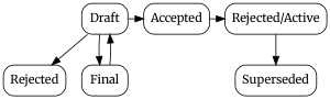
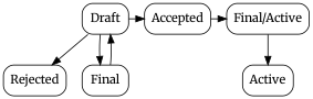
  digraph {
    fontname=Merriweather
    node [fontname=Merriweather shape=box style=rounded]
    edge [fontname=Merriweather]
    Accepted
    Draft
-   "Final/Active" [label="Rejected/Active"]
+   "Final/Active"
    Rejected
    n5 [label=Final]
-   Superseded
+   Superseded [label=Active]
    subgraph sub_1 {
      rank=same
      Accepted
      Draft
      "Final/Active"
    }
    Accepted -> "Final/Active"
    Draft -> Accepted
    Draft -> Rejected
    Draft -> n5
    "Final/Active" -> Superseded
    n5 -> Draft
  }
